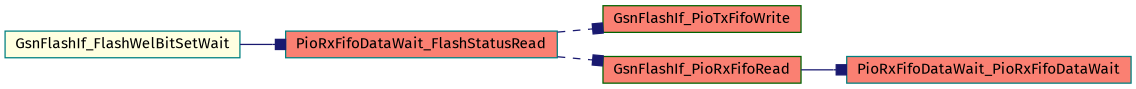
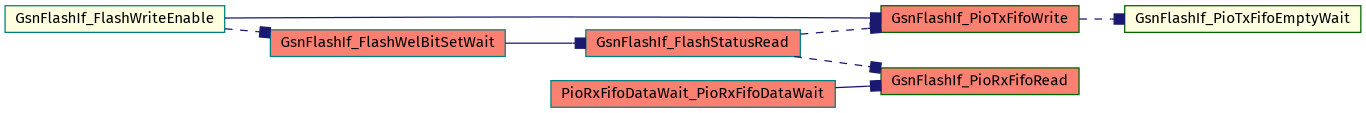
  digraph {
    fontname="Fira Sans"
    rankdir=LR
    node [color=teal fillcolor=salmon fontname="Fira Sans" fontsize=12 shape=record style=filled]
    edge [arrowhead=box color=midnightblue fontname="Fira Sans" fontsize=12 labelfontname=FreeSans labelfontsize=12 style=dashed]
-   n2 [fillcolor=lightyellow height=0.2 label=GsnFlashIf_FlashWelBitSetWait width=0.4]
+   n1 [fillcolor=lightyellow fontcolor=black height=0.2 label=GsnFlashIf_FlashWriteEnable width=0.4]
+   n2 [height=0.2 label=GsnFlashIf_FlashWelBitSetWait width=0.4]
    n3 [color=darkgreen height=0.2 label=GsnFlashIf_PioTxFifoWrite width=0.4]
-   n4 [height=0.2 label=PioRxFifoDataWait_FlashStatusRead width=0.4]
+   n4 [height=0.2 label=GsnFlashIf_FlashStatusRead width=0.4]
+   n5 [color=darkgreen fillcolor=lightyellow height=0.2 label=GsnFlashIf_PioTxFifoEmptyWait width=0.4]
    n6 [color=darkgreen height=0.2 label=GsnFlashIf_PioRxFifoRead width=0.4]
    n7 [height=0.2 label=PioRxFifoDataWait_PioRxFifoDataWait width=0.4]
+   n1 -> n2
+   n1 -> n3 [style=solid]
    n2 -> n4 [style=solid]
+   n3 -> n5
    n4 -> n3
    n4 -> n6
-   n6 -> n7 [style=solid]
+   n7 -> n6 [style=solid]
  }
